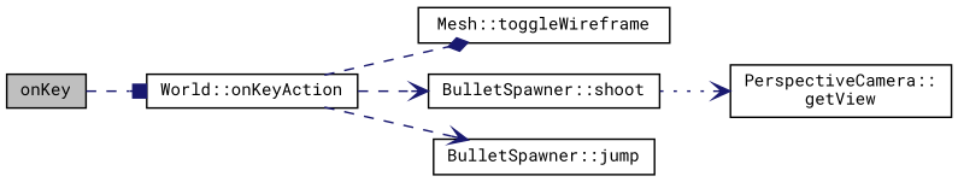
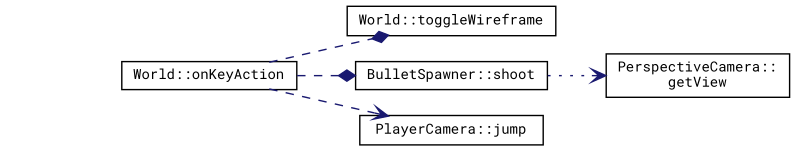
  digraph {
    fontname="Roboto Mono"
    rankdir=LR
    node [color=black fillcolor=white fontname="Roboto Mono" fontsize=10 shape=record style=filled]
    edge [arrowhead=diamond color=midnightblue fontname="Roboto Mono" fontsize=10 labelfontname=Helvetica labelfontsize=10 style=dashed]
-   n1 [fillcolor=grey75 fontcolor=black height=0.2 label=onKey width=0.4]
    n2 [height=0.2 label="World::onKeyAction" width=0.4]
-   n3 [height=0.2 label="Mesh::toggleWireframe" width=0.4]
+   n3 [height=0.2 label="World::toggleWireframe" width=0.4]
    n4 [height=0.2 label="BulletSpawner::shoot" width=0.4]
-   n5 [height=0.2 label="BulletSpawner::jump" width=0.4]
+   n5 [height=0.2 label="PlayerCamera::jump" width=0.4]
    n6 [height=0.2 label="PerspectiveCamera::\lgetView" width=0.4]
-   n1 -> n2 [arrowhead=box]
    n2 -> n3
-   n2 -> n4 [arrowhead=vee]
+   n2 -> n4
    n2 -> n5 [arrowhead=vee]
    n4 -> n6 [arrowhead=vee style=dotted]
  }
